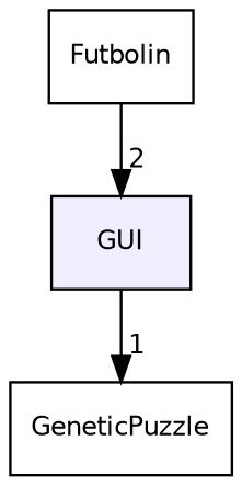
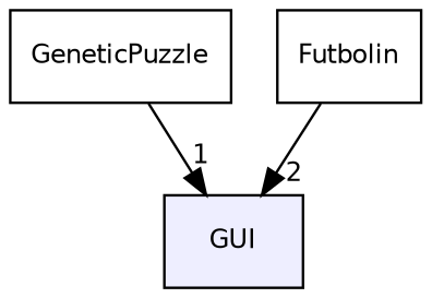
  digraph {
    compound=true
    node [fontname=Helvetica fontsize=10 shape=box]
    edge [labeldistance=1.5 labelfontname=Helvetica labelfontsize=10]
    n1 [fillcolor="#eeeeff" label=GUI pencolor=black style=filled]
    n2 [label=GeneticPuzzle]
    n3 [label=Futbolin]
-   n1 -> n2 [headlabel=1]
+   n2 -> n1 [headlabel=1]
    n3 -> n1 [headlabel=2]
  }
